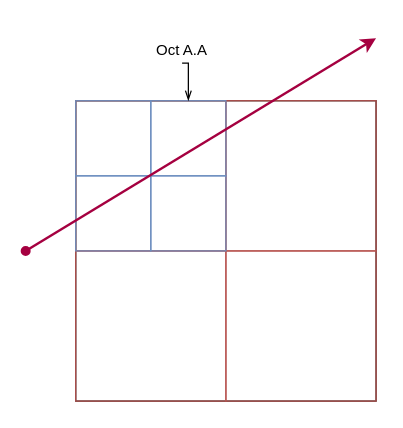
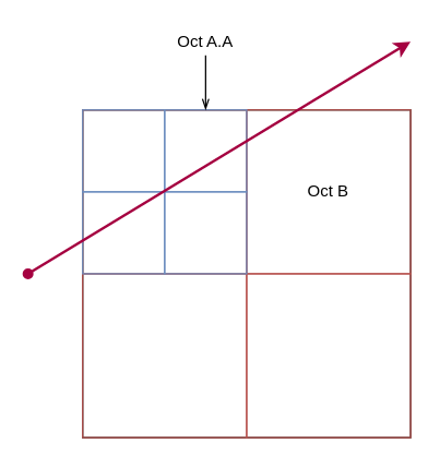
  <mxCell id="0" />
  <mxCell id="1" parent="0" />
  <mxCell id="2" value="" style="whiteSpace=wrap;html=1;aspect=fixed;fillColor=none;" vertex="1" parent="1"><mxGeometry x="60" y="80" width="240" height="240" as="geometry" /></mxCell>
  <mxCell id="3" value="" style="whiteSpace=wrap;html=1;aspect=fixed;fillColor=none;strokeColor=#b85450;" vertex="1" parent="1"><mxGeometry x="60" y="80" width="120" height="120" as="geometry" /></mxCell>
  <mxCell id="4" value="" style="whiteSpace=wrap;html=1;aspect=fixed;fillColor=none;strokeColor=#b85450;" vertex="1" parent="1"><mxGeometry x="180" y="80" width="120" height="120" as="geometry" /></mxCell>
  <mxCell id="5" value="" style="whiteSpace=wrap;html=1;aspect=fixed;fillColor=none;strokeColor=#b85450;" vertex="1" parent="1"><mxGeometry x="180" y="200" width="120" height="120" as="geometry" /></mxCell>
  <mxCell id="6" value="" style="whiteSpace=wrap;html=1;aspect=fixed;fillColor=none;strokeColor=#b85450;" vertex="1" parent="1"><mxGeometry x="60" y="200" width="120" height="120" as="geometry" /></mxCell>
  <mxCell id="7" value="" style="whiteSpace=wrap;html=1;aspect=fixed;fillColor=none;strokeColor=#6c8ebf;" vertex="1" parent="1"><mxGeometry x="60" y="80" width="60" height="60" as="geometry" /></mxCell>
  <mxCell id="8" value="" style="whiteSpace=wrap;html=1;aspect=fixed;fillColor=none;strokeColor=#6c8ebf;" vertex="1" parent="1"><mxGeometry x="120" y="80" width="60" height="60" as="geometry" /></mxCell>
  <mxCell id="9" value="" style="whiteSpace=wrap;html=1;aspect=fixed;fillColor=none;strokeColor=#6c8ebf;" vertex="1" parent="1"><mxGeometry x="60" y="140" width="60" height="60" as="geometry" /></mxCell>
  <mxCell id="10" value="" style="whiteSpace=wrap;html=1;aspect=fixed;fillColor=none;strokeColor=#6c8ebf;" vertex="1" parent="1"><mxGeometry x="120" y="140" width="60" height="60" as="geometry" /></mxCell>
  <mxCell id="11" value="" style="endArrow=classic;html=1;strokeWidth=2;endFill=1;startArrow=oval;startFill=1;fillColor=#d80073;strokeColor=#A50040;" edge="1" parent="1"><mxGeometry width="50" height="50" relative="1" as="geometry"><mxPoint x="20" y="200" as="sourcePoint" /><mxPoint x="300" y="30" as="targetPoint" /></mxGeometry></mxCell>
+ <mxCell id="12" value="Oct B" style="text;html=1;strokeColor=none;fillColor=none;align=center;verticalAlign=middle;whiteSpace=wrap;rounded=0;" vertex="1" parent="1"><mxGeometry x="220" y="130" width="40" height="20" as="geometry" /></mxCell>
  <mxCell id="13" style="edgeStyle=orthogonalEdgeStyle;rounded=0;orthogonalLoop=1;jettySize=auto;html=1;exitX=0.5;exitY=1;exitDx=0;exitDy=0;entryX=0.5;entryY=0;entryDx=0;entryDy=0;startArrow=none;startFill=0;endArrow=openThin;endFill=0;strokeWidth=1;" edge="1" parent="1" source="14" target="8"><mxGeometry relative="1" as="geometry" /></mxCell>
- <mxCell id="14" value="Oct A.A" style="text;html=1;strokeColor=none;fillColor=none;align=center;verticalAlign=middle;whiteSpace=wrap;rounded=0;" vertex="1" parent="1"><mxGeometry x="115" y="30" width="60" height="20" as="geometry" /></mxCell>
+ <mxCell id="14" value="Oct A.A" style="text;html=1;strokeColor=none;fillColor=none;align=center;verticalAlign=middle;whiteSpace=wrap;rounded=0;" vertex="1" parent="1"><mxGeometry x="120" y="20" width="60" height="20" as="geometry" /></mxCell>
